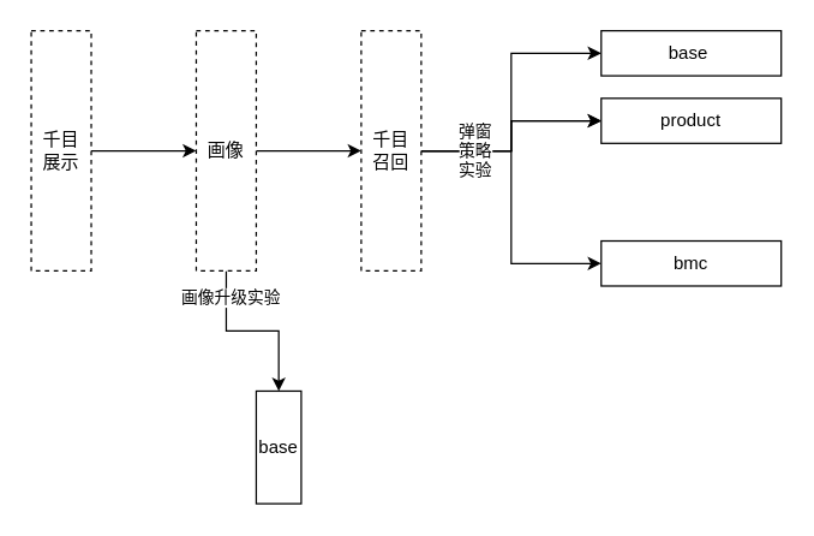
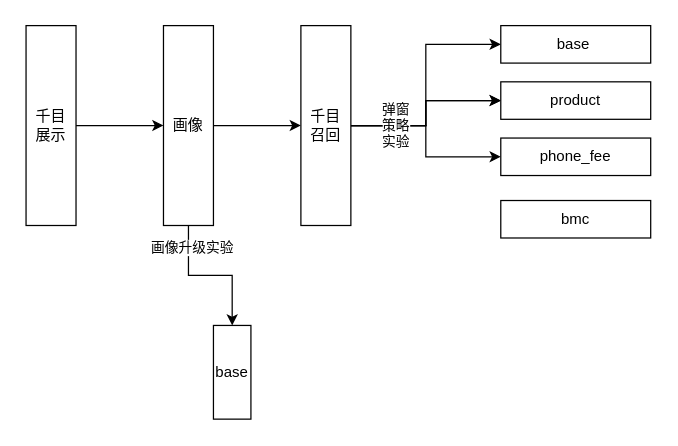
  <mxCell id="0" />
  <mxCell id="1" parent="0" />
  <mxCell id="2" style="edgeStyle=orthogonalEdgeStyle;rounded=0;orthogonalLoop=1;jettySize=auto;html=1;" edge="1" parent="1" source="3" target="7"><mxGeometry relative="1" as="geometry" /></mxCell>
- <mxCell id="3" value="千目&lt;br&gt;展示" style="rounded=0;whiteSpace=wrap;html=1;dashed=1;" vertex="1" parent="1"><mxGeometry x="20" y="20" width="40" height="160" as="geometry" /></mxCell>
+ <mxCell id="3" value="千目&lt;br&gt;展示" style="rounded=0;whiteSpace=wrap;html=1;" vertex="1" parent="1"><mxGeometry x="20" y="20" width="40" height="160" as="geometry" /></mxCell>
  <mxCell id="4" style="edgeStyle=orthogonalEdgeStyle;rounded=0;orthogonalLoop=1;jettySize=auto;html=1;entryX=0;entryY=0.5;entryDx=0;entryDy=0;" edge="1" parent="1" source="7" target="14"><mxGeometry relative="1" as="geometry" /></mxCell>
  <mxCell id="5" style="edgeStyle=orthogonalEdgeStyle;rounded=0;orthogonalLoop=1;jettySize=auto;html=1;entryX=0.5;entryY=0;entryDx=0;entryDy=0;" edge="1" parent="1" source="7" target="15"><mxGeometry relative="1" as="geometry" /></mxCell>
  <mxCell id="6" value="画像升级实验" style="edgeLabel;html=1;align=center;verticalAlign=middle;resizable=0;points=[];" vertex="1" connectable="0" parent="5"><mxGeometry x="-0.7" y="2" relative="1" as="geometry"><mxPoint as="offset" /></mxGeometry></mxCell>
- <mxCell id="7" value="画像" style="rounded=0;whiteSpace=wrap;html=1;dashed=1;" vertex="1" parent="1"><mxGeometry x="130" y="20" width="40" height="160" as="geometry" /></mxCell>
+ <mxCell id="7" value="画像" style="rounded=0;whiteSpace=wrap;html=1;" vertex="1" parent="1"><mxGeometry x="130" y="20" width="40" height="160" as="geometry" /></mxCell>
  <mxCell id="8" style="edgeStyle=orthogonalEdgeStyle;rounded=0;orthogonalLoop=1;jettySize=auto;html=1;entryX=0;entryY=0.5;entryDx=0;entryDy=0;" edge="1" parent="1" source="14" target="16"><mxGeometry relative="1" as="geometry" /></mxCell>
  <mxCell id="9" style="edgeStyle=orthogonalEdgeStyle;rounded=0;orthogonalLoop=1;jettySize=auto;html=1;exitX=1;exitY=0.5;exitDx=0;exitDy=0;entryX=0;entryY=0.5;entryDx=0;entryDy=0;" edge="1" parent="1" source="14" target="18"><mxGeometry relative="1" as="geometry" /></mxCell>
- <mxCell id="11" style="edgeStyle=orthogonalEdgeStyle;rounded=0;orthogonalLoop=1;jettySize=auto;html=1;entryX=0;entryY=0.5;entryDx=0;entryDy=0;" edge="1" parent="1" source="14" target="19"><mxGeometry relative="1" as="geometry" /></mxCell>
+ <mxCell id="10" style="edgeStyle=orthogonalEdgeStyle;rounded=0;orthogonalLoop=1;jettySize=auto;html=1;exitX=1;exitY=0.5;exitDx=0;exitDy=0;" edge="1" parent="1" source="14" target="17"><mxGeometry relative="1" as="geometry" /></mxCell>
  <mxCell id="12" value="" style="edgeStyle=orthogonalEdgeStyle;rounded=0;orthogonalLoop=1;jettySize=auto;html=1;" edge="1" parent="1" source="14" target="18"><mxGeometry relative="1" as="geometry" /></mxCell>
  <mxCell id="13" value="弹窗&lt;br&gt;策略&lt;br&gt;实验" style="edgeLabel;html=1;align=center;verticalAlign=middle;resizable=0;points=[];" vertex="1" connectable="0" parent="12"><mxGeometry x="-0.5" y="1" relative="1" as="geometry"><mxPoint as="offset" /></mxGeometry></mxCell>
- <mxCell id="14" value="千目&lt;br&gt;召回" style="rounded=0;whiteSpace=wrap;html=1;dashed=1;" vertex="1" parent="1"><mxGeometry x="240" y="20" width="40" height="160" as="geometry" /></mxCell>
+ <mxCell id="14" value="千目&lt;br&gt;召回" style="rounded=0;whiteSpace=wrap;html=1;" vertex="1" parent="1"><mxGeometry x="240" y="20" width="40" height="160" as="geometry" /></mxCell>
  <mxCell id="15" value="base" style="rounded=0;whiteSpace=wrap;html=1;" vertex="1" parent="1"><mxGeometry x="170" y="260" width="30" height="75" as="geometry" /></mxCell>
  <mxCell id="16" value="base&lt;span style=&quot;white-space: pre;&quot;&gt; &lt;/span&gt;" style="rounded=0;whiteSpace=wrap;html=1;" vertex="1" parent="1"><mxGeometry x="400" y="20" width="120" height="30" as="geometry" /></mxCell>
+ <mxCell id="17" value="phone_fee" style="rounded=0;whiteSpace=wrap;html=1;" vertex="1" parent="1"><mxGeometry x="400" y="110" width="120" height="30" as="geometry" /></mxCell>
  <mxCell id="18" value="product" style="rounded=0;whiteSpace=wrap;html=1;" vertex="1" parent="1"><mxGeometry x="400" y="65" width="120" height="30" as="geometry" /></mxCell>
  <mxCell id="19" value="bmc" style="rounded=0;whiteSpace=wrap;html=1;" vertex="1" parent="1"><mxGeometry x="400" y="160" width="120" height="30" as="geometry" /></mxCell>
